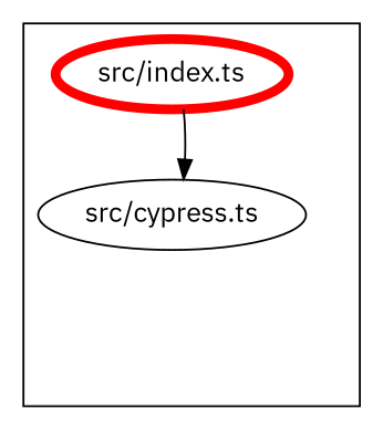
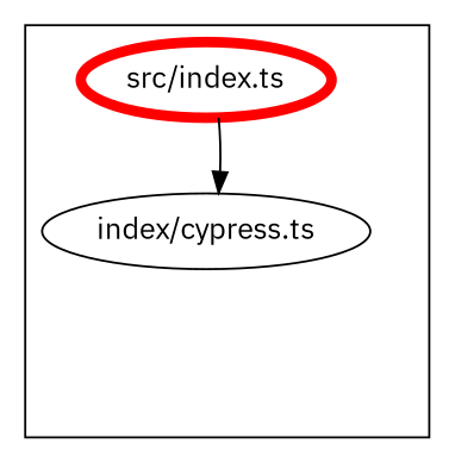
  digraph {
    compound=true
    fontname="IBM Plex Sans"
    node [fontname="IBM Plex Sans"]
    edge [style=invis fontname="IBM Plex Sans"]
-   n1 [label="src/cypress.ts"]
+   n1 [label="index/cypress.ts"]
    exit_src [style=invis]
    n3 [color="#ff0000" label="src/index.ts" penwidth=5]
    subgraph cluster_1 {
      color="#000000"
      n1
      exit_src
      n3
    }
    n1 -> exit_src
    n3 -> n1
    n3 -> n1 [color=black style=solid]
    n3 -> exit_src
  }
